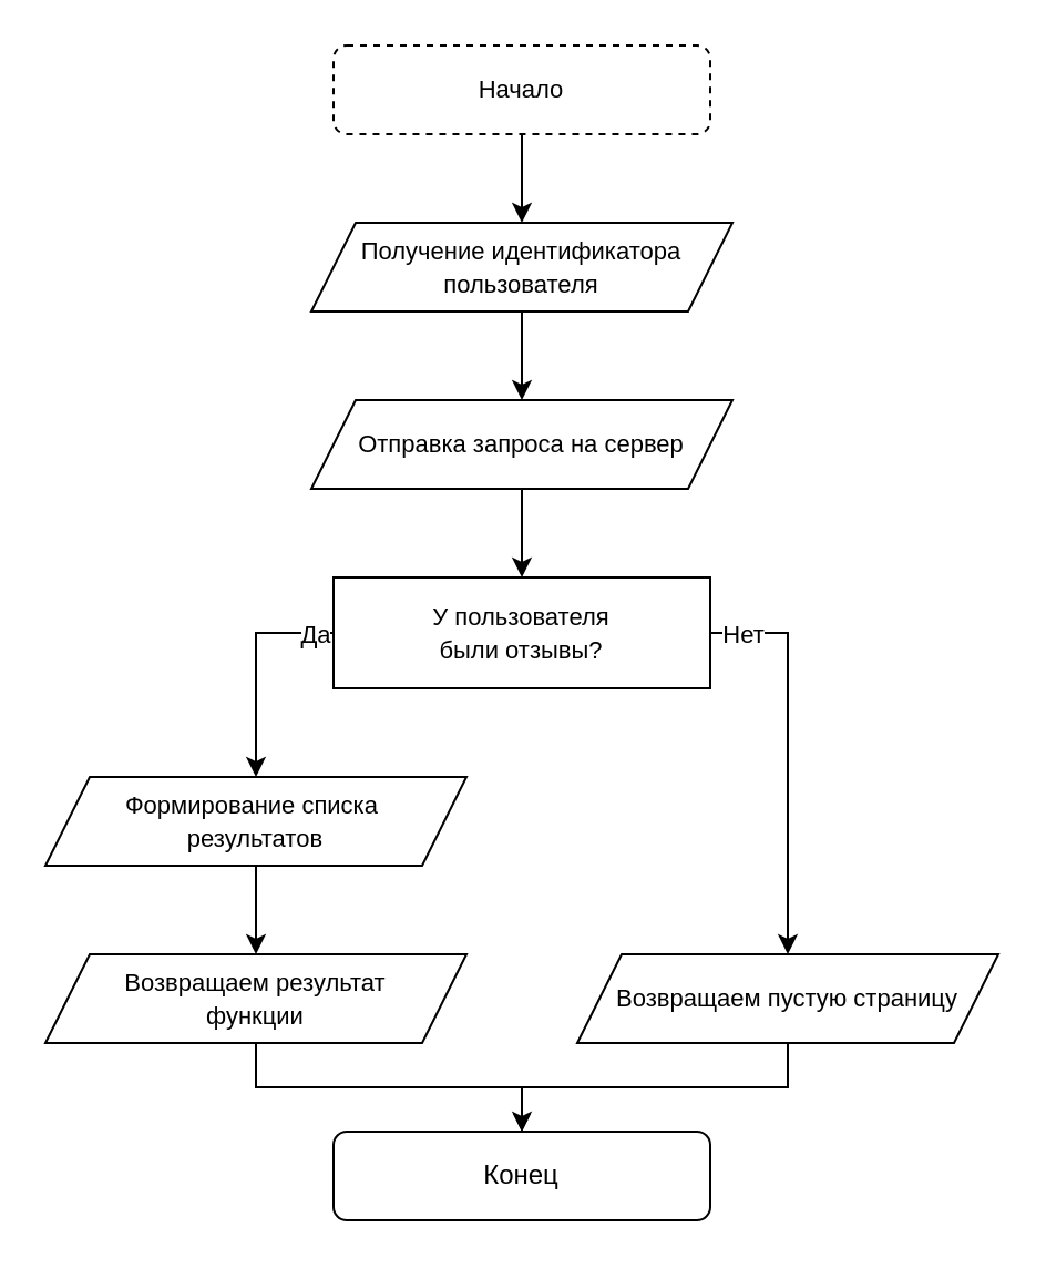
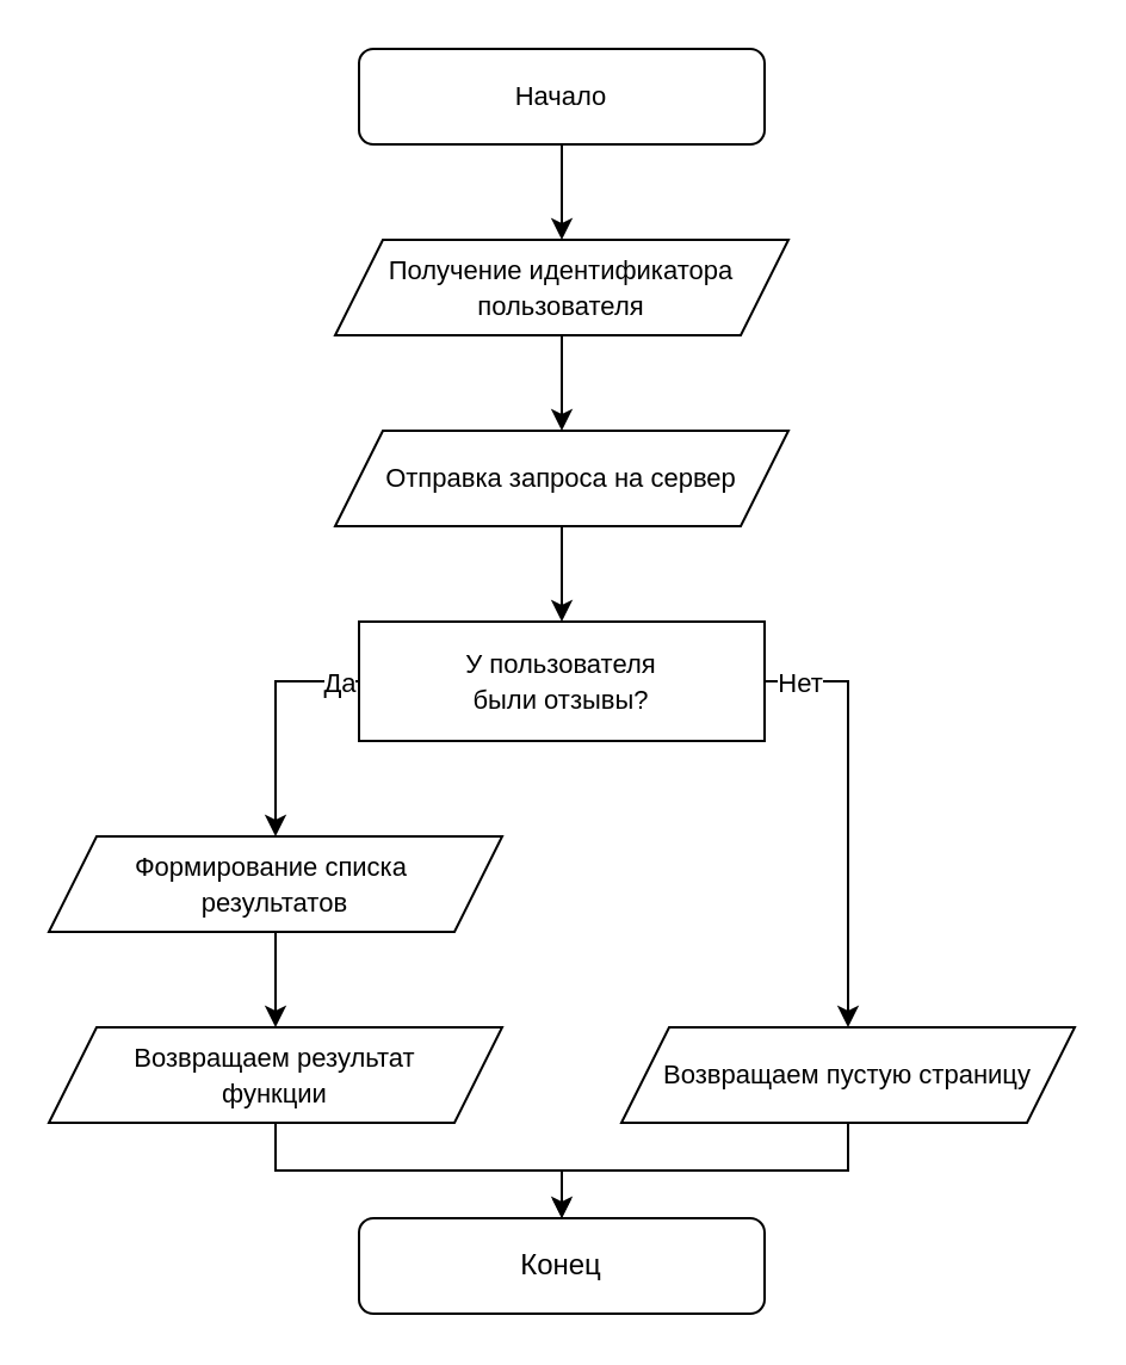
  <mxCell id="0" />
  <mxCell id="1" parent="0" />
  <mxCell id="2" style="edgeStyle=orthogonalEdgeStyle;rounded=0;orthogonalLoop=1;jettySize=auto;html=1;exitX=0.5;exitY=1;exitDx=0;exitDy=0;entryX=0.5;entryY=0;entryDx=0;entryDy=0;fontSize=11;" edge="1" parent="1" source="3" target="5"><mxGeometry relative="1" as="geometry" /></mxCell>
- <mxCell id="3" value="&lt;font style=&quot;font-size: 11px&quot;&gt;Начало&lt;/font&gt;" style="rounded=1;whiteSpace=wrap;html=1;fontSize=12;glass=0;strokeWidth=1;shadow=0;dashed=1;" vertex="1" parent="1"><mxGeometry x="150" y="20" width="170" height="40" as="geometry" /></mxCell>
+ <mxCell id="3" value="&lt;font style=&quot;font-size: 11px&quot;&gt;Начало&lt;/font&gt;" style="rounded=1;whiteSpace=wrap;html=1;fontSize=12;glass=0;strokeWidth=1;shadow=0;" vertex="1" parent="1"><mxGeometry x="150" y="20" width="170" height="40" as="geometry" /></mxCell>
  <mxCell id="4" style="edgeStyle=orthogonalEdgeStyle;rounded=0;orthogonalLoop=1;jettySize=auto;html=1;exitX=0.5;exitY=1;exitDx=0;exitDy=0;entryX=0.5;entryY=0;entryDx=0;entryDy=0;" edge="1" parent="1" source="5" target="17"><mxGeometry relative="1" as="geometry" /></mxCell>
  <mxCell id="5" value="&lt;font style=&quot;font-size: 11px&quot;&gt;Получение идентификатора&lt;br&gt;пользователя&lt;br&gt;&lt;/font&gt;" style="shape=parallelogram;perimeter=parallelogramPerimeter;whiteSpace=wrap;html=1;fixedSize=1;fontFamily=Helvetica;fontSize=12;" vertex="1" parent="1"><mxGeometry x="140" y="100" width="190" height="40" as="geometry" /></mxCell>
  <mxCell id="6" style="edgeStyle=orthogonalEdgeStyle;rounded=0;orthogonalLoop=1;jettySize=auto;html=1;exitX=0.5;exitY=1;exitDx=0;exitDy=0;entryX=0.5;entryY=0;entryDx=0;entryDy=0;fontSize=11;" edge="1" parent="1" source="7" target="15"><mxGeometry relative="1" as="geometry" /></mxCell>
  <mxCell id="7" value="&lt;span style=&quot;font-size: 11px;&quot;&gt;Формирование списка&amp;nbsp;&lt;br&gt;результатов&lt;br&gt;&lt;/span&gt;" style="shape=parallelogram;perimeter=parallelogramPerimeter;whiteSpace=wrap;html=1;fixedSize=1;fontFamily=Helvetica;fontSize=12;" vertex="1" parent="1"><mxGeometry x="20" y="350" width="190" height="40" as="geometry" /></mxCell>
  <mxCell id="8" value="Конец" style="rounded=1;whiteSpace=wrap;html=1;fontSize=12;glass=0;strokeWidth=1;shadow=0;" vertex="1" parent="1"><mxGeometry x="150" y="510" width="170" height="40" as="geometry" /></mxCell>
  <mxCell id="9" style="edgeStyle=orthogonalEdgeStyle;rounded=0;orthogonalLoop=1;jettySize=auto;html=1;exitX=0;exitY=0.5;exitDx=0;exitDy=0;fontSize=11;entryX=0.5;entryY=0;entryDx=0;entryDy=0;" edge="1" parent="1" source="13" target="7"><mxGeometry relative="1" as="geometry"><Array as="points"><mxPoint x="115" y="285" /></Array><mxPoint x="100" y="340" as="targetPoint" /></mxGeometry></mxCell>
  <mxCell id="10" value="Да" style="edgeLabel;html=1;align=center;verticalAlign=middle;resizable=0;points=[];fontSize=11;" vertex="1" connectable="0" parent="9"><mxGeometry x="-0.797" y="-1" relative="1" as="geometry"><mxPoint x="1" y="1" as="offset" /></mxGeometry></mxCell>
  <mxCell id="11" style="edgeStyle=orthogonalEdgeStyle;rounded=0;orthogonalLoop=1;jettySize=auto;html=1;exitX=1;exitY=0.5;exitDx=0;exitDy=0;entryX=0.5;entryY=0;entryDx=0;entryDy=0;fontSize=11;" edge="1" parent="1" source="13" target="19"><mxGeometry relative="1" as="geometry"><Array as="points"><mxPoint x="355" y="285" /></Array></mxGeometry></mxCell>
  <mxCell id="12" value="Нет" style="edgeLabel;html=1;align=center;verticalAlign=middle;resizable=0;points=[];fontSize=11;" vertex="1" connectable="0" parent="11"><mxGeometry x="-0.883" y="3" relative="1" as="geometry"><mxPoint x="3" y="3" as="offset" /></mxGeometry></mxCell>
  <mxCell id="13" value="&lt;span style=&quot;font-size: 11px;&quot;&gt;У пользователя&lt;br&gt;были отзывы?&lt;br&gt;&lt;/span&gt;" style="whiteSpace=wrap;html=1;fontFamily=Helvetica;fontSize=12;rounded=0;" vertex="1" parent="1"><mxGeometry x="150" y="260" width="170" height="50" as="geometry" /></mxCell>
  <mxCell id="14" style="edgeStyle=orthogonalEdgeStyle;rounded=0;orthogonalLoop=1;jettySize=auto;html=1;exitX=0.5;exitY=1;exitDx=0;exitDy=0;entryX=0.5;entryY=0;entryDx=0;entryDy=0;fontSize=11;endArrow=open;" edge="1" parent="1" source="15" target="8"><mxGeometry relative="1" as="geometry" /></mxCell>
  <mxCell id="15" value="&lt;span style=&quot;font-size: 11px;&quot;&gt;Возвращаем результат &lt;br&gt;функции&lt;/span&gt;" style="shape=parallelogram;perimeter=parallelogramPerimeter;whiteSpace=wrap;html=1;fixedSize=1;fontFamily=Helvetica;fontSize=12;" vertex="1" parent="1"><mxGeometry x="20" y="430" width="190" height="40" as="geometry" /></mxCell>
  <mxCell id="16" style="edgeStyle=orthogonalEdgeStyle;rounded=0;orthogonalLoop=1;jettySize=auto;html=1;exitX=0.5;exitY=1;exitDx=0;exitDy=0;entryX=0.5;entryY=0;entryDx=0;entryDy=0;fontSize=11;" edge="1" parent="1" source="17" target="13"><mxGeometry relative="1" as="geometry" /></mxCell>
  <mxCell id="17" value="&lt;font style=&quot;font-size: 11px&quot;&gt;Отправка запроса на сервер&lt;br&gt;&lt;/font&gt;" style="shape=parallelogram;perimeter=parallelogramPerimeter;whiteSpace=wrap;html=1;fixedSize=1;fontFamily=Helvetica;fontSize=12;" vertex="1" parent="1"><mxGeometry x="140" y="180" width="190" height="40" as="geometry" /></mxCell>
  <mxCell id="18" style="edgeStyle=orthogonalEdgeStyle;rounded=0;orthogonalLoop=1;jettySize=auto;html=1;exitX=0.5;exitY=1;exitDx=0;exitDy=0;entryX=0.5;entryY=0;entryDx=0;entryDy=0;fontSize=11;" edge="1" parent="1" source="19" target="8"><mxGeometry relative="1" as="geometry" /></mxCell>
  <mxCell id="19" value="&lt;span style=&quot;font-size: 11px;&quot;&gt;Возвращаем пустую страницу&lt;/span&gt;" style="shape=parallelogram;perimeter=parallelogramPerimeter;whiteSpace=wrap;html=1;fixedSize=1;fontFamily=Helvetica;fontSize=12;" vertex="1" parent="1"><mxGeometry x="260" y="430" width="190" height="40" as="geometry" /></mxCell>
